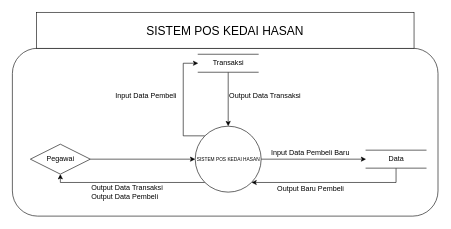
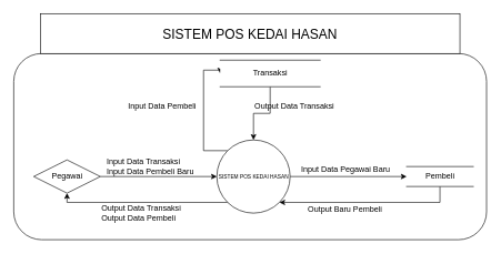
  <mxCell id="0" />
  <mxCell id="1" parent="0" />
  <mxCell id="2" value="" style="rounded=1;whiteSpace=wrap;html=1;fontSize=12;" vertex="1" parent="1"><mxGeometry x="20" y="80" width="710" height="280" as="geometry" /></mxCell>
  <mxCell id="3" style="edgeStyle=orthogonalEdgeStyle;rounded=0;orthogonalLoop=1;jettySize=auto;html=1;exitX=0;exitY=0;exitDx=0;exitDy=0;entryX=0;entryY=0.5;entryDx=0;entryDy=0;fontSize=8;" edge="1" parent="1" source="6" target="10"><mxGeometry relative="1" as="geometry"><Array as="points"><mxPoint x="305" y="226" /><mxPoint x="305" y="105" /></Array></mxGeometry></mxCell>
  <mxCell id="4" style="edgeStyle=orthogonalEdgeStyle;rounded=0;orthogonalLoop=1;jettySize=auto;html=1;exitX=1;exitY=0.5;exitDx=0;exitDy=0;entryX=0;entryY=0.5;entryDx=0;entryDy=0;fontSize=8;" edge="1" parent="1" source="6" target="12"><mxGeometry relative="1" as="geometry" /></mxCell>
  <mxCell id="5" style="edgeStyle=orthogonalEdgeStyle;rounded=0;orthogonalLoop=1;jettySize=auto;html=1;exitX=0;exitY=1;exitDx=0;exitDy=0;entryX=0.5;entryY=1;entryDx=0;entryDy=0;fontSize=8;" edge="1" parent="1" source="6" target="8"><mxGeometry relative="1" as="geometry"><Array as="points"><mxPoint x="100" y="304" /></Array></mxGeometry></mxCell>
  <mxCell id="6" value="&lt;div style=&quot;&quot;&gt;&lt;span style=&quot;background-color: initial;&quot;&gt;&lt;font style=&quot;font-size: 8px;&quot;&gt;SISTEM POS KEDAI HASAN&lt;/font&gt;&lt;/span&gt;&lt;/div&gt;" style="shape=ellipse;html=1;dashed=0;whitespace=wrap;aspect=fixed;perimeter=ellipsePerimeter;align=center;" vertex="1" parent="1"><mxGeometry x="325" y="210" width="110" height="110" as="geometry" /></mxCell>
  <mxCell id="7" style="edgeStyle=orthogonalEdgeStyle;rounded=0;orthogonalLoop=1;jettySize=auto;html=1;exitX=1;exitY=0.5;exitDx=0;exitDy=0;entryX=0;entryY=0.5;entryDx=0;entryDy=0;fontSize=8;" edge="1" parent="1" source="8" target="6"><mxGeometry relative="1" as="geometry" /></mxCell>
  <mxCell id="8" value="Pegawai" style="rhombus;html=1;dashed=0;whitespace=wrap;" vertex="1" parent="1"><mxGeometry x="50" y="240" width="100" height="50" as="geometry" /></mxCell>
  <mxCell id="9" style="edgeStyle=orthogonalEdgeStyle;rounded=0;orthogonalLoop=1;jettySize=auto;html=1;exitX=0.5;exitY=1;exitDx=0;exitDy=0;entryX=0.5;entryY=0;entryDx=0;entryDy=0;fontSize=8;" edge="1" parent="1" source="10" target="6"><mxGeometry relative="1" as="geometry"><Array as="points" /></mxGeometry></mxCell>
- <mxCell id="10" value="Transaksi" style="html=1;dashed=0;whitespace=wrap;shape=partialRectangle;right=0;left=0;" vertex="1" parent="1"><mxGeometry x="330" y="90" width="100" height="30" as="geometry" /></mxCell>
+ <mxCell id="10" value="Transaksi" style="html=1;dashed=0;whitespace=wrap;shape=partialRectangle;right=0;left=0;" vertex="1" parent="1"><mxGeometry x="330" y="90" width="150" height="40" as="geometry" /></mxCell>
  <mxCell id="11" style="edgeStyle=orthogonalEdgeStyle;rounded=0;orthogonalLoop=1;jettySize=auto;html=1;exitX=0.5;exitY=1;exitDx=0;exitDy=0;entryX=1;entryY=1;entryDx=0;entryDy=0;fontSize=8;" edge="1" parent="1" source="12" target="6"><mxGeometry relative="1" as="geometry" /></mxCell>
- <mxCell id="12" value="Data" style="html=1;dashed=0;whitespace=wrap;shape=partialRectangle;right=0;left=0;" vertex="1" parent="1"><mxGeometry x="610" y="250" width="100" height="30" as="geometry" /></mxCell>
+ <mxCell id="12" value="Pembeli" style="html=1;dashed=0;whitespace=wrap;shape=partialRectangle;right=0;left=0;" vertex="1" parent="1"><mxGeometry x="610" y="250" width="100" height="30" as="geometry" /></mxCell>
+ <mxCell id="13" value="&lt;div style=&quot;text-align: left;&quot;&gt;&lt;span style=&quot;font-size: 12px; background-color: initial;&quot;&gt;Input Data Transaksi&lt;/span&gt;&lt;/div&gt;&lt;font style=&quot;font-size: 12px;&quot;&gt;&lt;div style=&quot;text-align: left;&quot;&gt;&lt;span style=&quot;background-color: initial;&quot;&gt;Input Data Pembeli Baru&lt;/span&gt;&lt;/div&gt;&lt;/font&gt;" style="text;html=1;align=center;verticalAlign=middle;resizable=0;points=[];autosize=1;strokeColor=none;fillColor=none;fontSize=8;" vertex="1" parent="1"><mxGeometry x="150" y="235" width="150" height="30" as="geometry" /></mxCell>
  <mxCell id="14" value="&lt;div style=&quot;&quot;&gt;&lt;span style=&quot;font-size: 12px; background-color: initial;&quot;&gt;Input Data Pembeli&lt;/span&gt;&lt;/div&gt;" style="text;html=1;align=left;verticalAlign=middle;resizable=0;points=[];autosize=1;strokeColor=none;fillColor=none;fontSize=8;" vertex="1" parent="1"><mxGeometry x="190" y="150" width="130" height="20" as="geometry" /></mxCell>
- <mxCell id="15" value="&lt;div style=&quot;&quot;&gt;&lt;span style=&quot;font-size: 12px; background-color: initial;&quot;&gt;Input Data Pembeli Baru&lt;/span&gt;&lt;/div&gt;" style="text;html=1;align=left;verticalAlign=middle;resizable=0;points=[];autosize=1;strokeColor=none;fillColor=none;fontSize=8;" vertex="1" parent="1"><mxGeometry x="450" y="245" width="150" height="20" as="geometry" /></mxCell>
+ <mxCell id="15" value="&lt;div style=&quot;&quot;&gt;&lt;span style=&quot;font-size: 12px; background-color: initial;&quot;&gt;Input Data Pegawai Baru&lt;/span&gt;&lt;/div&gt;" style="text;html=1;align=left;verticalAlign=middle;resizable=0;points=[];autosize=1;strokeColor=none;fillColor=none;fontSize=8;" vertex="1" parent="1"><mxGeometry x="450" y="245" width="150" height="20" as="geometry" /></mxCell>
  <mxCell id="16" value="&lt;div style=&quot;&quot;&gt;&lt;span style=&quot;font-size: 12px; background-color: initial;&quot;&gt;Output Data Transaksi&lt;/span&gt;&lt;/div&gt;" style="text;html=1;align=left;verticalAlign=middle;resizable=0;points=[];autosize=1;strokeColor=none;fillColor=none;fontSize=8;" vertex="1" parent="1"><mxGeometry x="380" y="150" width="130" height="20" as="geometry" /></mxCell>
  <mxCell id="17" value="&lt;div style=&quot;&quot;&gt;&lt;span style=&quot;font-size: 12px; background-color: initial;&quot;&gt;Output Baru Pembeli&lt;/span&gt;&lt;/div&gt;" style="text;html=1;align=left;verticalAlign=middle;resizable=0;points=[];autosize=1;strokeColor=none;fillColor=none;fontSize=8;" vertex="1" parent="1"><mxGeometry x="460" y="305" width="130" height="20" as="geometry" /></mxCell>
  <mxCell id="18" value="&lt;div style=&quot;&quot;&gt;&lt;span style=&quot;font-size: 12px; background-color: initial;&quot;&gt;Output Data Transaksi&lt;/span&gt;&lt;/div&gt;&lt;div style=&quot;&quot;&gt;&lt;span style=&quot;font-size: 12px; background-color: initial;&quot;&gt;Output Data Pembeli&lt;/span&gt;&lt;/div&gt;" style="text;html=1;align=left;verticalAlign=middle;resizable=0;points=[];autosize=1;strokeColor=none;fillColor=none;fontSize=8;" vertex="1" parent="1"><mxGeometry x="150" y="305" width="130" height="30" as="geometry" /></mxCell>
  <mxCell id="19" value="&lt;font style=&quot;font-size: 20px;&quot;&gt;SISTEM POS KEDAI HASAN&lt;/font&gt;" style="rounded=0;whiteSpace=wrap;html=1;fontSize=12;" vertex="1" parent="1"><mxGeometry x="60" y="20" width="630" height="60" as="geometry" /></mxCell>
